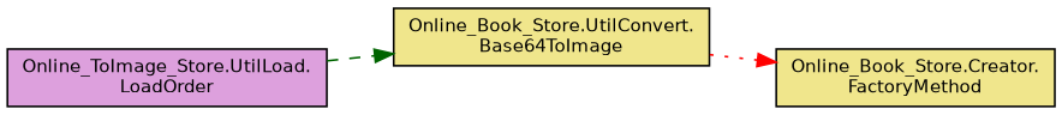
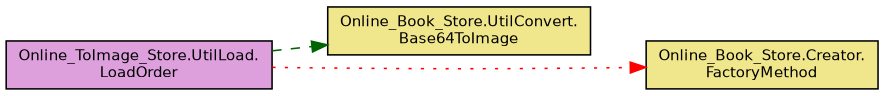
  digraph {
    rankdir=LR
    node [color=black fillcolor=khaki fontname=Helvetica fontsize=10 shape=record style=filled]
    edge [fontname=Helvetica fontsize=10 labelfontname=Helvetica labelfontsize=10]
    n1 [fillcolor=plum fontcolor=black height=0.2 label="Online_ToImage_Store.UtilLoad.\lLoadOrder" width=0.4]
    n2 [height=0.2 label="Online_Book_Store.UtilConvert.\lBase64ToImage" width=0.4]
    n3 [height=0.2 label="Online_Book_Store.Creator.\lFactoryMethod" width=0.4]
    n1 -> n2 [color=darkgreen style=dashed]
-   n2 -> n3 [color=red style=dotted]
+   n1 -> n3 [color=red style=dotted]
  }
